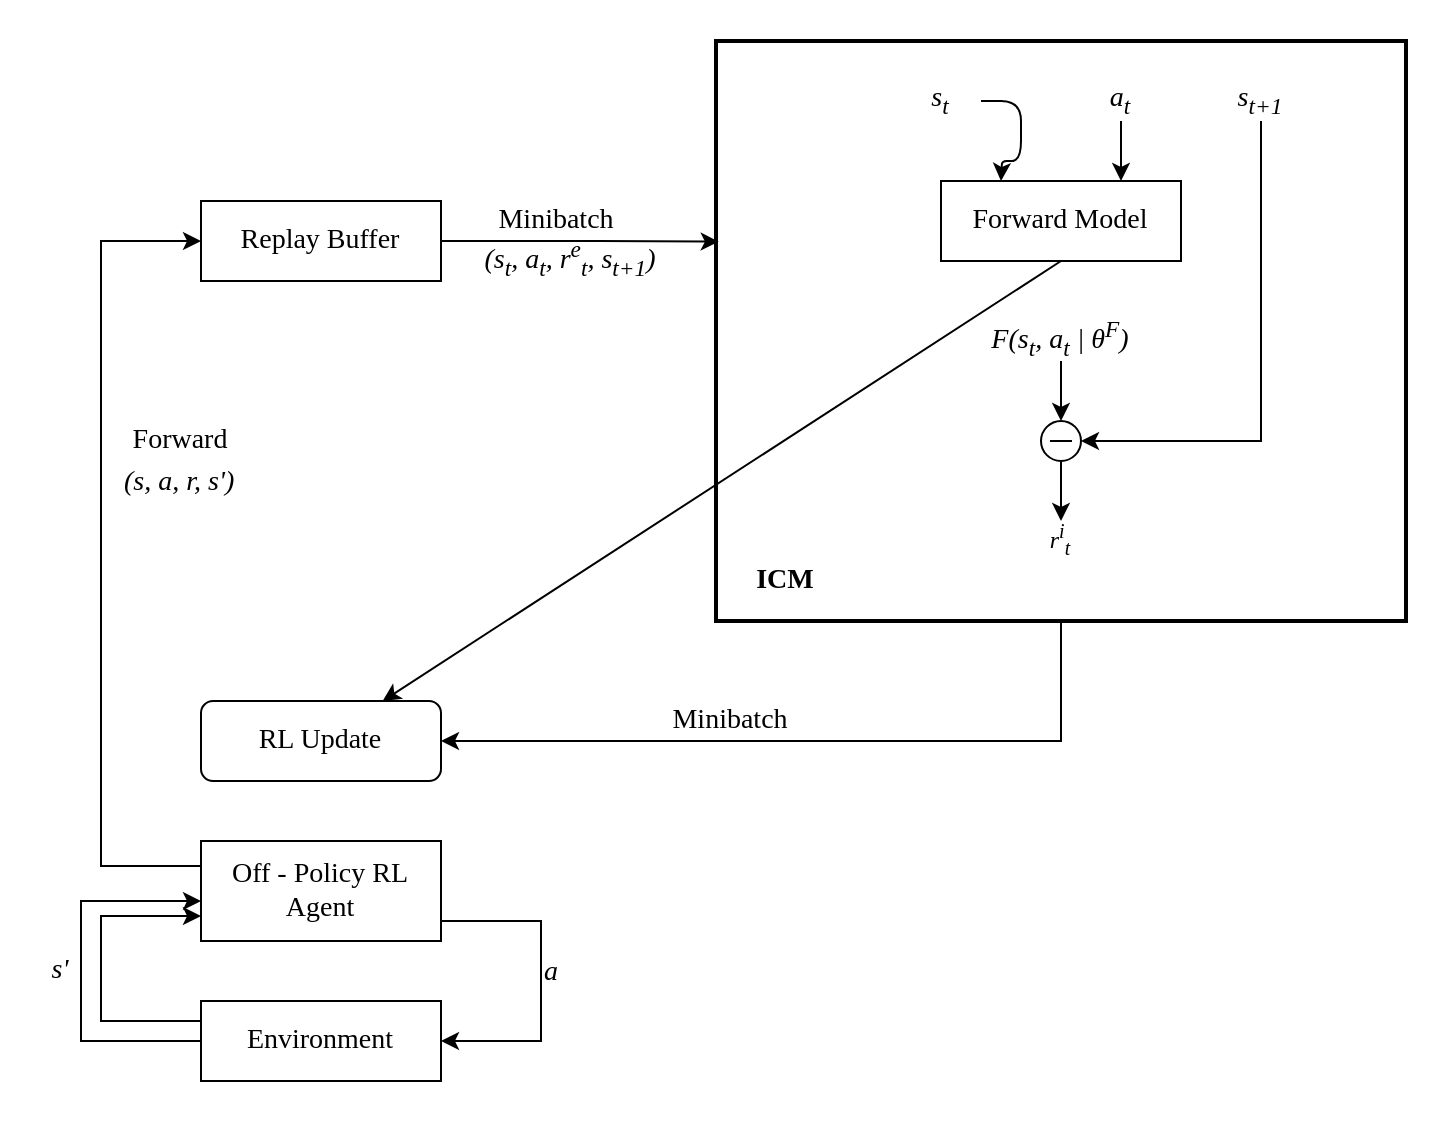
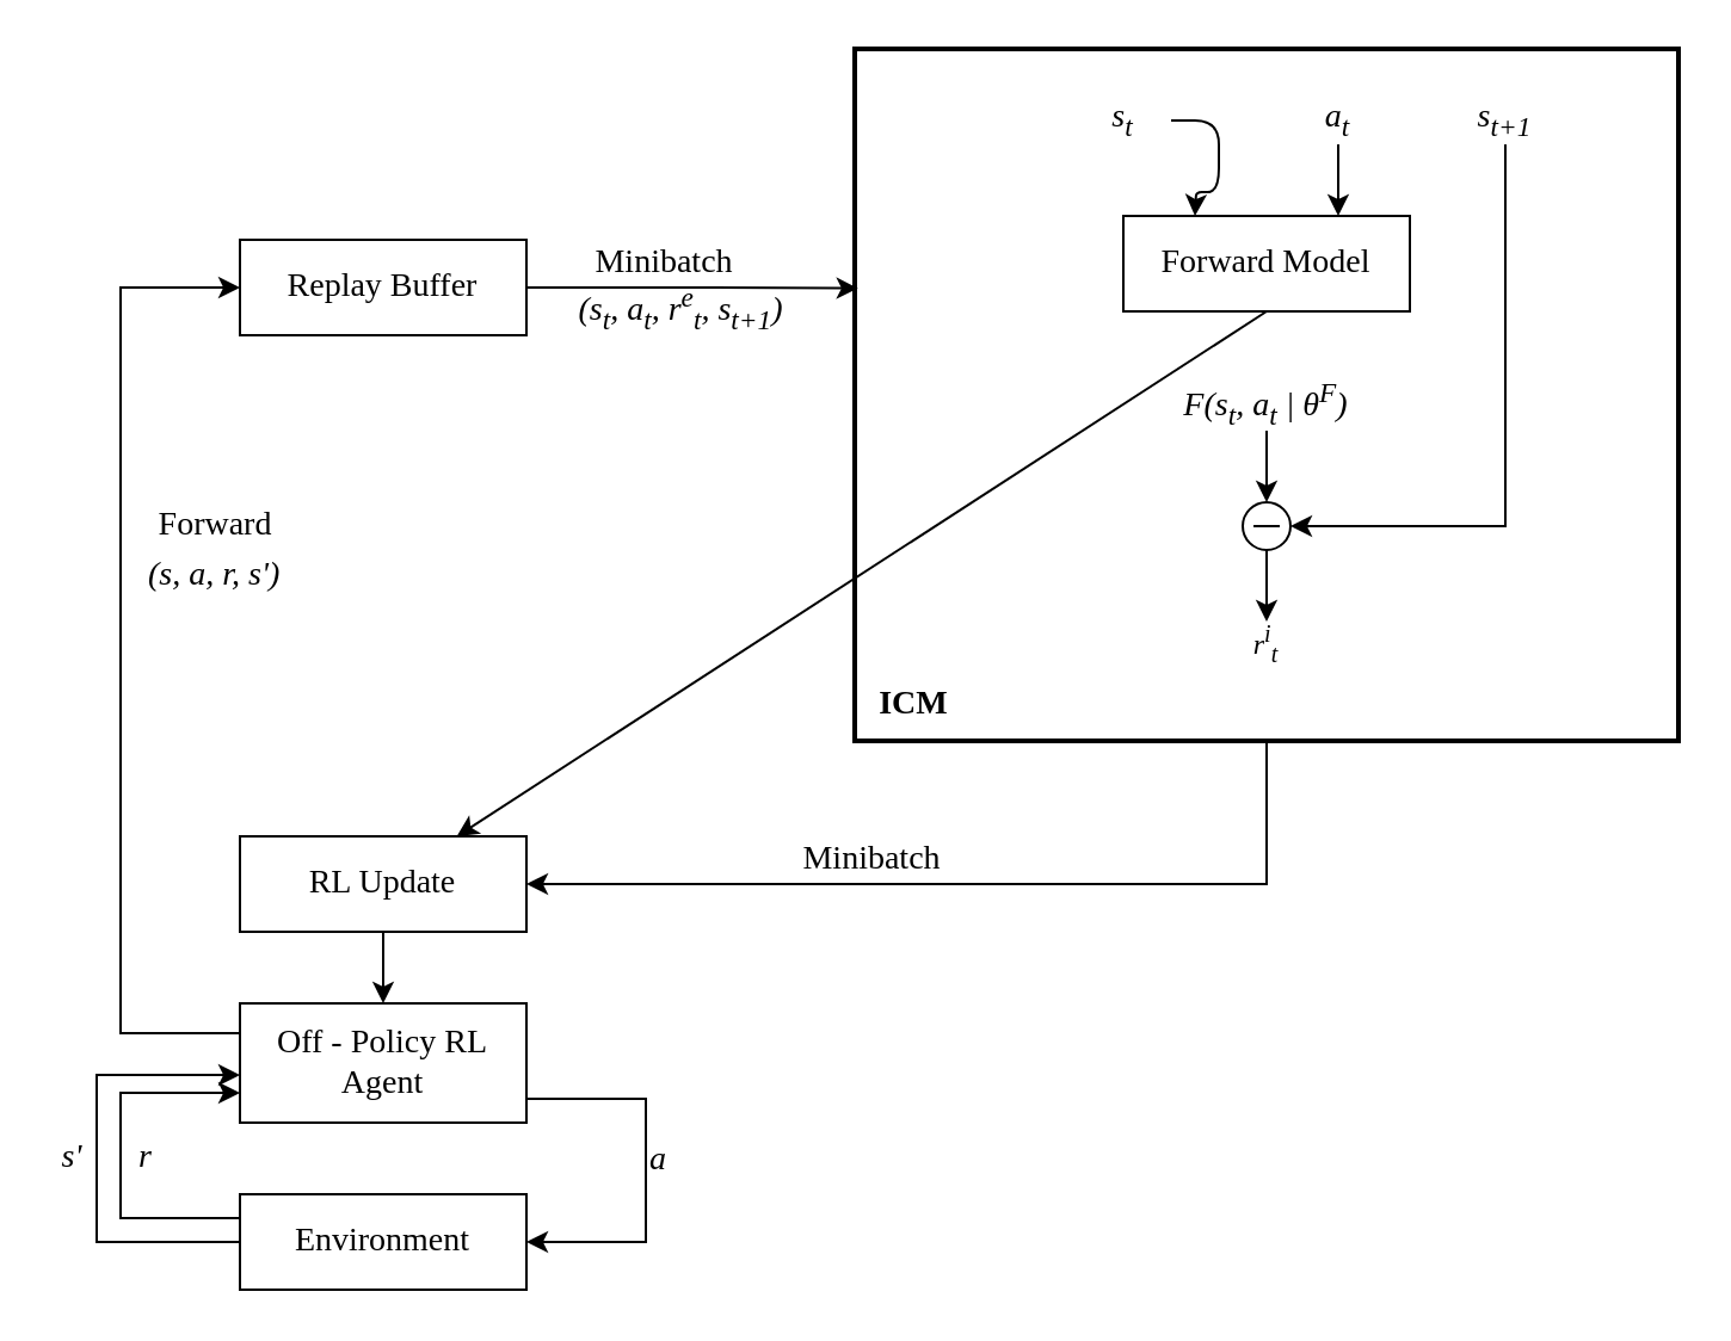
  <mxCell id="0" />
  <mxCell id="1" parent="0" />
  <mxCell id="2" style="edgeStyle=orthogonalEdgeStyle;rounded=0;sketch=0;orthogonalLoop=1;jettySize=auto;html=1;entryX=1;entryY=0.5;entryDx=0;entryDy=0;labelBackgroundColor=#FFFFFF;fontSize=9;exitX=0.5;exitY=1;exitDx=0;exitDy=0;" parent="1" source="3" target="23" edge="1"><mxGeometry relative="1" as="geometry" /></mxCell>
  <mxCell id="3" value="" style="rounded=0;whiteSpace=wrap;html=1;sketch=0;strokeWidth=2;" parent="1" vertex="1"><mxGeometry x="357.5" y="20" width="345" height="290" as="geometry" /></mxCell>
  <mxCell id="4" style="edgeStyle=orthogonalEdgeStyle;curved=0;rounded=1;sketch=0;orthogonalLoop=1;jettySize=auto;html=1;labelBackgroundColor=#FFFFFF;fontSize=9;entryX=0.004;entryY=0.346;entryDx=0;entryDy=0;entryPerimeter=0;" parent="1" source="5" target="3" edge="1"><mxGeometry relative="1" as="geometry"><mxPoint x="350" y="120" as="targetPoint" /></mxGeometry></mxCell>
  <mxCell id="5" value="&lt;font style=&quot;font-size: 14px&quot; face=&quot;Times New Roman&quot;&gt;Replay Buffer&lt;br&gt;&lt;/font&gt;" style="rounded=0;whiteSpace=wrap;html=1;sketch=0;" parent="1" vertex="1"><mxGeometry x="100" y="100" width="120" height="40" as="geometry" /></mxCell>
  <mxCell id="6" value="&lt;font style=&quot;font-size: 14px&quot; face=&quot;Times New Roman&quot;&gt;Forward Model&lt;br&gt;&lt;/font&gt;" style="rounded=0;whiteSpace=wrap;html=1;sketch=0;" parent="1" vertex="1"><mxGeometry x="470" y="90" width="120" height="40" as="geometry" /></mxCell>
  <mxCell id="7" style="edgeStyle=orthogonalEdgeStyle;curved=0;rounded=1;sketch=0;orthogonalLoop=1;jettySize=auto;html=1;entryX=0.5;entryY=0;entryDx=0;entryDy=0;labelBackgroundColor=#FFFFFF;fontSize=9;exitX=0.5;exitY=1;exitDx=0;exitDy=0;" parent="1" source="8" target="10" edge="1"><mxGeometry relative="1" as="geometry" /></mxCell>
  <mxCell id="8" value="&lt;font style=&quot;font-size: 14px&quot; face=&quot;Times New Roman&quot;&gt;&lt;i&gt;F(s&lt;sub&gt;t&lt;/sub&gt;, a&lt;sub&gt;t&lt;/sub&gt; | θ&lt;sup&gt;F&lt;/sup&gt;)&lt;/i&gt;&lt;/font&gt;" style="text;html=1;strokeColor=none;fillColor=none;align=center;verticalAlign=middle;whiteSpace=wrap;rounded=0;sketch=0;" parent="1" vertex="1"><mxGeometry x="490" y="160" width="80" height="20" as="geometry" /></mxCell>
  <mxCell id="9" value="" style="endArrow=classic;html=1;exitX=0.5;exitY=1;exitDx=0;exitDy=0;" parent="1" source="6" target="23" edge="1"><mxGeometry width="50" height="50" relative="1" as="geometry"><mxPoint x="510" y="190" as="sourcePoint" /><mxPoint x="540" y="170" as="targetPoint" /></mxGeometry></mxCell>
  <mxCell id="10" value="" style="ellipse;whiteSpace=wrap;html=1;aspect=fixed;rounded=0;sketch=0;" parent="1" vertex="1"><mxGeometry x="520" y="210" width="20" height="20" as="geometry" /></mxCell>
  <mxCell id="11" value="" style="line;strokeWidth=1;html=1;rounded=0;sketch=0;fontSize=9;" parent="1" vertex="1"><mxGeometry x="524.5" y="215" width="11" height="10" as="geometry" /></mxCell>
  <mxCell id="12" value="&lt;font style=&quot;font-size: 14px&quot;&gt;&lt;i&gt;&lt;font style=&quot;font-size: 14px&quot; face=&quot;Times New Roman&quot;&gt;&lt;font style=&quot;font-size: 14px&quot;&gt;(s&lt;sub&gt;t&lt;/sub&gt;, a&lt;sub&gt;t&lt;/sub&gt;, &lt;/font&gt;&lt;/font&gt;&lt;font style=&quot;font-size: 14px&quot; face=&quot;Times New Roman&quot;&gt;r&lt;sup&gt;e&lt;/sup&gt;&lt;sub&gt;t&lt;/sub&gt;&lt;font style=&quot;font-size: 14px&quot;&gt;&lt;font style=&quot;font-size: 14px&quot;&gt;, s&lt;sub&gt;t+1&lt;/sub&gt;)&lt;/font&gt;&lt;/font&gt;&lt;/font&gt;&lt;/i&gt;&lt;/font&gt;" style="text;html=1;strokeColor=none;fillColor=none;align=center;verticalAlign=middle;whiteSpace=wrap;rounded=0;sketch=0;fontSize=9;" parent="1" vertex="1"><mxGeometry x="240" y="120" width="90" height="20" as="geometry" /></mxCell>
  <mxCell id="13" value="" style="edgeStyle=orthogonalEdgeStyle;curved=0;rounded=1;sketch=0;orthogonalLoop=1;jettySize=auto;html=1;labelBackgroundColor=#FFFFFF;fontSize=9;" parent="1" source="14" edge="1"><mxGeometry relative="1" as="geometry"><mxPoint x="500" y="90" as="targetPoint" /></mxGeometry></mxCell>
  <mxCell id="14" value="&lt;font style=&quot;font-size: 14px&quot;&gt;&lt;i&gt;&lt;font style=&quot;font-size: 14px&quot; face=&quot;Times New Roman&quot;&gt;s&lt;sub&gt;t&lt;/sub&gt;&lt;/font&gt;&lt;/i&gt;&lt;/font&gt;" style="text;html=1;strokeColor=none;fillColor=none;align=center;verticalAlign=middle;whiteSpace=wrap;rounded=0;sketch=0;fontSize=9;" parent="1" vertex="1"><mxGeometry x="450" y="40" width="40" height="20" as="geometry" /></mxCell>
  <mxCell id="15" value="" style="edgeStyle=orthogonalEdgeStyle;curved=0;rounded=1;sketch=0;orthogonalLoop=1;jettySize=auto;html=1;labelBackgroundColor=#FFFFFF;fontSize=9;" parent="1" source="16" edge="1"><mxGeometry relative="1" as="geometry"><mxPoint x="560" y="90" as="targetPoint" /></mxGeometry></mxCell>
  <mxCell id="16" value="&lt;font style=&quot;font-size: 14px&quot;&gt;&lt;i&gt;&lt;font style=&quot;font-size: 14px&quot; face=&quot;Times New Roman&quot;&gt;a&lt;sub&gt;t&lt;/sub&gt;&lt;/font&gt;&lt;/i&gt;&lt;/font&gt;" style="text;html=1;strokeColor=none;fillColor=none;align=center;verticalAlign=middle;whiteSpace=wrap;rounded=0;sketch=0;fontSize=9;" parent="1" vertex="1"><mxGeometry x="540" y="40" width="40" height="20" as="geometry" /></mxCell>
  <mxCell id="17" value="&lt;font style=&quot;font-size: 14px&quot;&gt;&lt;i&gt;&lt;font style=&quot;font-size: 14px&quot; face=&quot;Times New Roman&quot;&gt;s&lt;sub&gt;t+1&lt;/sub&gt;&lt;/font&gt;&lt;/i&gt;&lt;/font&gt;" style="text;html=1;strokeColor=none;fillColor=none;align=center;verticalAlign=middle;whiteSpace=wrap;rounded=0;sketch=0;fontSize=9;" parent="1" vertex="1"><mxGeometry x="610" y="40" width="40" height="20" as="geometry" /></mxCell>
  <mxCell id="18" value="" style="endArrow=classic;html=1;labelBackgroundColor=#FFFFFF;fontSize=9;exitX=0.5;exitY=1;exitDx=0;exitDy=0;rounded=0;entryX=1;entryY=0.5;entryDx=0;entryDy=0;" parent="1" source="17" target="10" edge="1"><mxGeometry width="50" height="50" relative="1" as="geometry"><mxPoint x="380" y="200" as="sourcePoint" /><mxPoint x="580" y="170" as="targetPoint" /><Array as="points"><mxPoint x="630" y="220" /></Array></mxGeometry></mxCell>
  <mxCell id="19" value="&lt;i&gt;&lt;font style=&quot;font-size: 12px&quot; face=&quot;Times New Roman&quot;&gt;r&lt;sup&gt;i&lt;/sup&gt;&lt;sub&gt;t&lt;/sub&gt;&lt;/font&gt;&lt;/i&gt;" style="text;html=1;strokeColor=none;fillColor=none;align=center;verticalAlign=middle;whiteSpace=wrap;rounded=0;sketch=0;fontSize=9;" parent="1" vertex="1"><mxGeometry x="510" y="260" width="40" height="20" as="geometry" /></mxCell>
  <mxCell id="20" value="" style="endArrow=classic;html=1;labelBackgroundColor=#FFFFFF;fontSize=9;exitX=0.5;exitY=1;exitDx=0;exitDy=0;entryX=0.5;entryY=0;entryDx=0;entryDy=0;" parent="1" source="10" target="19" edge="1"><mxGeometry width="50" height="50" relative="1" as="geometry"><mxPoint x="500" y="180" as="sourcePoint" /><mxPoint x="550" y="130" as="targetPoint" /></mxGeometry></mxCell>
- <mxCell id="21" value="&lt;div&gt;&lt;b&gt;&lt;font style=&quot;font-size: 14px&quot; face=&quot;Times New Roman&quot;&gt;ICM&lt;/font&gt;&lt;/b&gt;&lt;/div&gt;" style="text;html=1;strokeColor=none;fillColor=none;align=center;verticalAlign=middle;whiteSpace=wrap;rounded=0;sketch=0;fontSize=9;" parent="1" vertex="1"><mxGeometry x="370" y="280" width="45" height="20" as="geometry" /></mxCell>
- <mxCell id="23" value="&lt;font style=&quot;font-size: 14px&quot; face=&quot;Times New Roman&quot;&gt;RL Update&lt;br&gt;&lt;/font&gt;" style="whiteSpace=wrap;html=1;sketch=0;rounded=1;" parent="1" vertex="1"><mxGeometry x="100" y="350" width="120" height="40" as="geometry" /></mxCell>
+ <mxCell id="21" value="&lt;div&gt;&lt;b&gt;&lt;font style=&quot;font-size: 14px&quot; face=&quot;Times New Roman&quot;&gt;ICM&lt;/font&gt;&lt;/b&gt;&lt;/div&gt;" style="text;html=1;strokeColor=none;fillColor=none;align=center;verticalAlign=middle;whiteSpace=wrap;rounded=0;sketch=0;fontSize=9;" parent="1" vertex="1"><mxGeometry x="360" y="285" width="45" height="20" as="geometry" /></mxCell>
+ <mxCell id="22" value="" style="edgeStyle=orthogonalEdgeStyle;rounded=0;sketch=0;orthogonalLoop=1;jettySize=auto;html=1;labelBackgroundColor=#FFFFFF;fontSize=9;" parent="1" source="23" target="27" edge="1"><mxGeometry relative="1" as="geometry" /></mxCell>
+ <mxCell id="23" value="&lt;font style=&quot;font-size: 14px&quot; face=&quot;Times New Roman&quot;&gt;RL Update&lt;br&gt;&lt;/font&gt;" style="rounded=0;whiteSpace=wrap;html=1;sketch=0;" parent="1" vertex="1"><mxGeometry x="100" y="350" width="120" height="40" as="geometry" /></mxCell>
  <mxCell id="24" value="&lt;font style=&quot;font-size: 14px&quot;&gt;&lt;i&gt;&lt;font style=&quot;font-size: 14px&quot; face=&quot;Times New Roman&quot;&gt;&lt;font style=&quot;font-size: 14px&quot;&gt;(s, a, &lt;/font&gt;&lt;/font&gt;&lt;font style=&quot;font-size: 14px&quot; face=&quot;Times New Roman&quot;&gt;r&lt;font style=&quot;font-size: 14px&quot;&gt;&lt;font style=&quot;font-size: 14px&quot;&gt;, s')&lt;/font&gt;&lt;/font&gt;&lt;/font&gt;&lt;/i&gt;&lt;/font&gt;" style="text;whiteSpace=wrap;html=1;fontSize=9;" parent="1" vertex="1"><mxGeometry x="60" y="225" width="60" height="30" as="geometry" /></mxCell>
  <mxCell id="25" style="edgeStyle=orthogonalEdgeStyle;rounded=0;sketch=0;orthogonalLoop=1;jettySize=auto;html=1;entryX=0;entryY=0.5;entryDx=0;entryDy=0;labelBackgroundColor=#FFFFFF;fontSize=9;exitX=0;exitY=0.25;exitDx=0;exitDy=0;" parent="1" source="27" target="5" edge="1"><mxGeometry relative="1" as="geometry"><Array as="points"><mxPoint x="50" y="433" /><mxPoint x="50" y="120" /></Array></mxGeometry></mxCell>
  <mxCell id="26" style="edgeStyle=orthogonalEdgeStyle;rounded=0;sketch=0;orthogonalLoop=1;jettySize=auto;html=1;entryX=1;entryY=0.5;entryDx=0;entryDy=0;labelBackgroundColor=#FFFFFF;fontSize=9;" parent="1" source="27" target="29" edge="1"><mxGeometry relative="1" as="geometry"><Array as="points"><mxPoint x="270" y="460" /><mxPoint x="270" y="520" /></Array></mxGeometry></mxCell>
  <mxCell id="27" value="&lt;div&gt;&lt;font style=&quot;font-size: 14px&quot; face=&quot;Times New Roman&quot;&gt;Off - Policy RL Agent&lt;/font&gt;&lt;/div&gt;" style="rounded=0;whiteSpace=wrap;html=1;sketch=0;" parent="1" vertex="1"><mxGeometry x="100" y="420" width="120" height="50" as="geometry" /></mxCell>
  <mxCell id="28" style="edgeStyle=orthogonalEdgeStyle;rounded=0;sketch=0;orthogonalLoop=1;jettySize=auto;html=1;entryX=0;entryY=0.75;entryDx=0;entryDy=0;labelBackgroundColor=#FFFFFF;fontSize=9;" parent="1" source="29" target="27" edge="1"><mxGeometry relative="1" as="geometry"><Array as="points"><mxPoint x="50" y="510" /><mxPoint x="50" y="458" /></Array></mxGeometry></mxCell>
  <mxCell id="29" value="&lt;font style=&quot;font-size: 14px&quot; face=&quot;Times New Roman&quot;&gt;Environment&lt;/font&gt;" style="rounded=0;whiteSpace=wrap;html=1;sketch=0;" parent="1" vertex="1"><mxGeometry x="100" y="500" width="120" height="40" as="geometry" /></mxCell>
  <mxCell id="30" style="edgeStyle=orthogonalEdgeStyle;rounded=0;sketch=0;orthogonalLoop=1;jettySize=auto;html=1;labelBackgroundColor=#FFFFFF;fontSize=9;" parent="1" edge="1"><mxGeometry relative="1" as="geometry"><mxPoint x="100" y="520" as="sourcePoint" /><mxPoint x="100" y="450" as="targetPoint" /><Array as="points"><mxPoint x="40" y="520" /><mxPoint x="40" y="450" /></Array></mxGeometry></mxCell>
  <mxCell id="31" value="&lt;font style=&quot;font-size: 14px&quot;&gt;&lt;i&gt;&lt;font style=&quot;font-size: 14px&quot; face=&quot;Times New Roman&quot;&gt;&lt;font style=&quot;font-size: 14px&quot;&gt;a&lt;/font&gt;&lt;/font&gt;&lt;/i&gt;&lt;/font&gt;" style="text;whiteSpace=wrap;html=1;fontSize=9;" parent="1" vertex="1"><mxGeometry x="270" y="470" width="15" height="30" as="geometry" /></mxCell>
  <mxCell id="32" value="&lt;i&gt;&lt;font style=&quot;font-size: 14px&quot; face=&quot;Times New Roman&quot;&gt;s'&lt;/font&gt;&lt;/i&gt;" style="text;html=1;strokeColor=none;fillColor=none;align=center;verticalAlign=middle;whiteSpace=wrap;rounded=0;sketch=0;fontSize=9;" parent="1" vertex="1"><mxGeometry x="20" y="475" width="20" height="20" as="geometry" /></mxCell>
+ <mxCell id="33" value="&lt;div&gt;&lt;i&gt;&lt;font style=&quot;font-size: 14px&quot; face=&quot;Times New Roman&quot;&gt;r&lt;/font&gt;&lt;/i&gt;&lt;/div&gt;" style="text;whiteSpace=wrap;html=1;fontSize=9;" parent="1" vertex="1"><mxGeometry x="56" y="470" width="20" height="30" as="geometry" /></mxCell>
  <mxCell id="34" value="&lt;font style=&quot;font-size: 14px&quot; face=&quot;Times New Roman&quot;&gt;Forward&lt;/font&gt;" style="text;html=1;strokeColor=none;fillColor=none;align=center;verticalAlign=middle;whiteSpace=wrap;rounded=0;sketch=0;fontSize=9;" parent="1" vertex="1"><mxGeometry x="70" y="210" width="40" height="20" as="geometry" /></mxCell>
  <mxCell id="35" value="&lt;font style=&quot;font-size: 14px&quot; face=&quot;Times New Roman&quot;&gt;Minibatch&lt;/font&gt;" style="text;html=1;strokeColor=none;fillColor=none;align=center;verticalAlign=middle;whiteSpace=wrap;rounded=0;sketch=0;fontSize=9;" parent="1" vertex="1"><mxGeometry x="257.5" y="100" width="40" height="20" as="geometry" /></mxCell>
  <mxCell id="36" value="&lt;font style=&quot;font-size: 14px&quot; face=&quot;Times New Roman&quot;&gt;Minibatch&lt;/font&gt;" style="text;html=1;strokeColor=none;fillColor=none;align=center;verticalAlign=middle;whiteSpace=wrap;rounded=0;sketch=0;fontSize=9;" parent="1" vertex="1"><mxGeometry x="345" y="350" width="40" height="20" as="geometry" /></mxCell>
